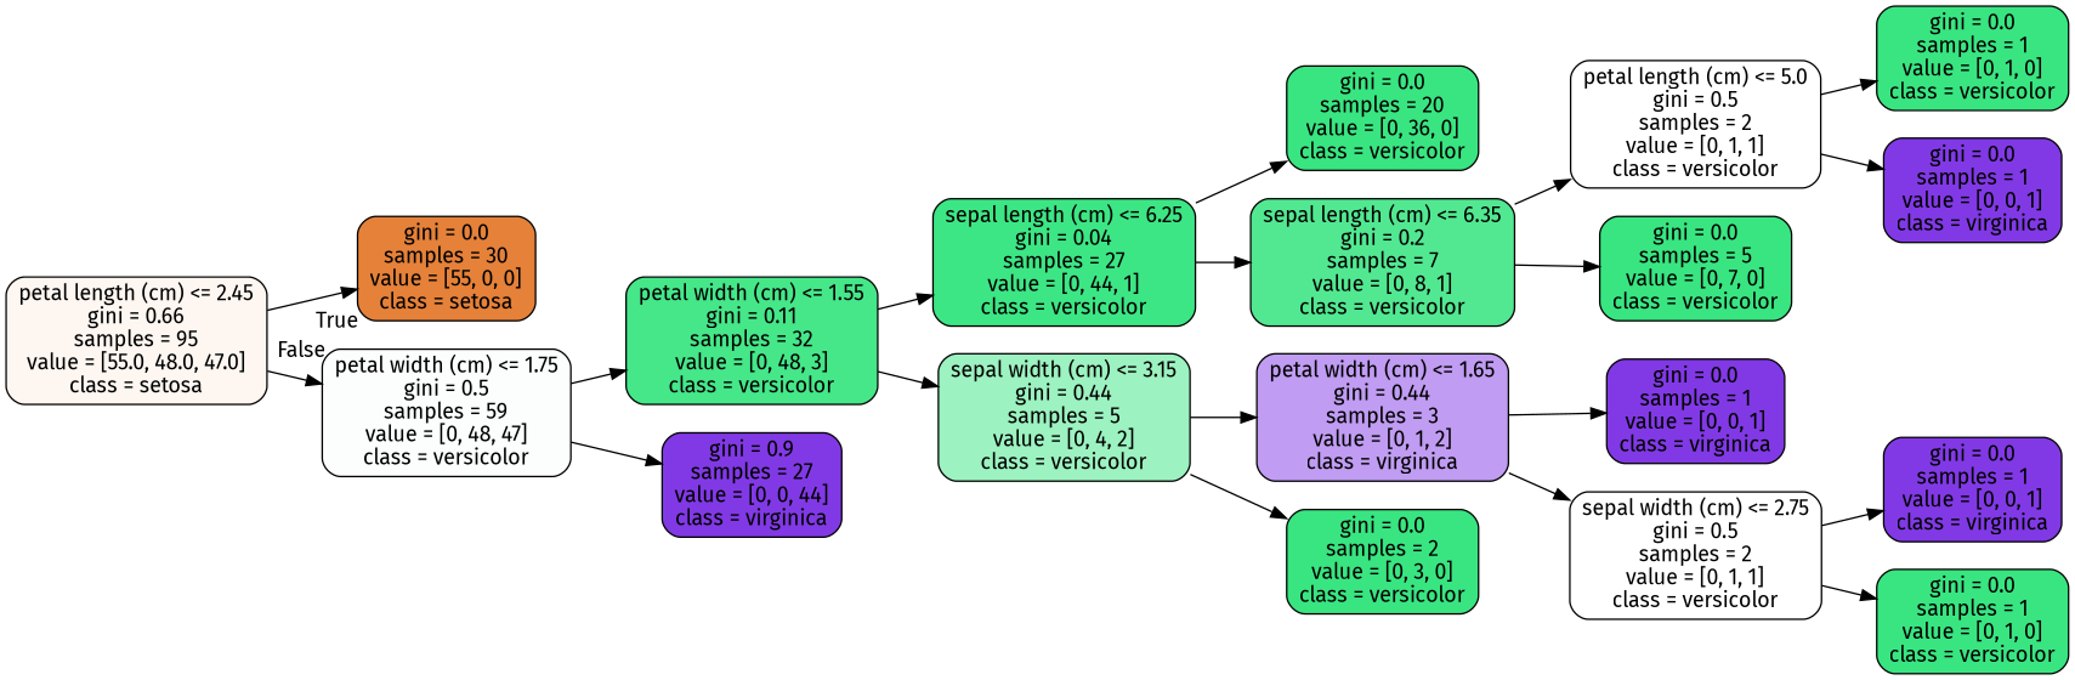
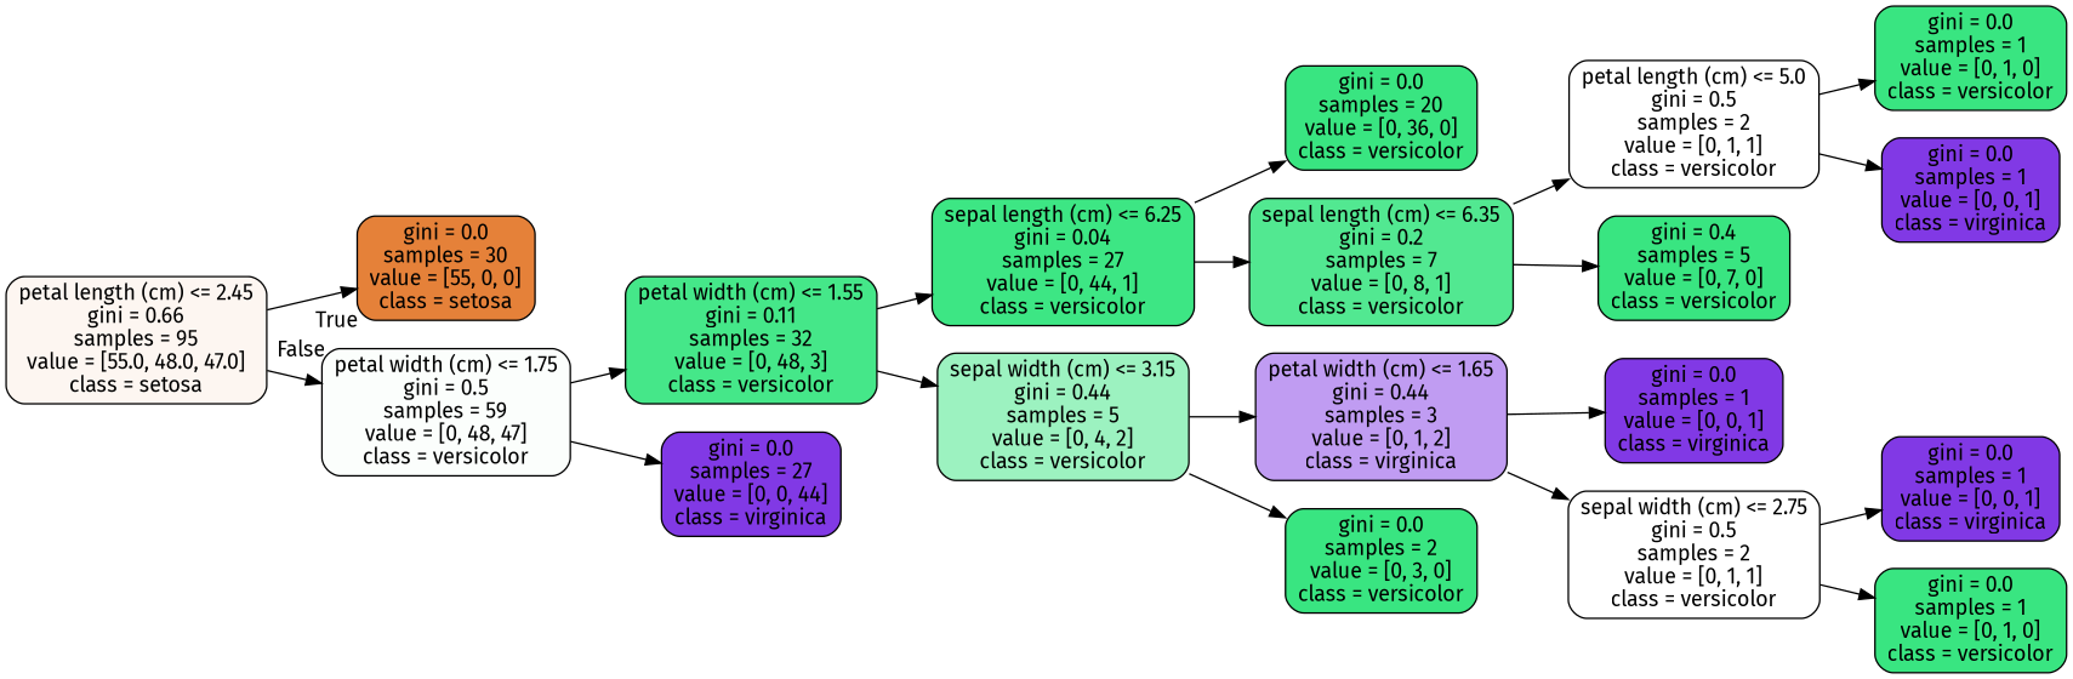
  digraph {
    fontname="Fira Sans"
    rankdir=LR
    node [color=black fillcolor="#39e581" fontname="Fira Sans" shape=box style="filled, rounded"]
    edge [fontname="Fira Sans"]
    n1 [fillcolor="#fdf6f1" label="petal length (cm) <= 2.45\ngini = 0.66\nsamples = 95\nvalue = [55.0, 48.0, 47.0]\nclass = setosa"]
    n2 [fillcolor="#e58139" label="gini = 0.0\nsamples = 30\nvalue = [55, 0, 0]\nclass = setosa"]
    n3 [fillcolor="#fbfefc" label="petal width (cm) <= 1.75\ngini = 0.5\nsamples = 59\nvalue = [0, 48, 47]\nclass = versicolor"]
    n4 [fillcolor="#45e789" label="petal width (cm) <= 1.55\ngini = 0.11\nsamples = 32\nvalue = [0, 48, 3]\nclass = versicolor"]
-   n5 [fillcolor="#8139e5" label="gini = 0.9\nsamples = 27\nvalue = [0, 0, 44]\nclass = virginica"]
+   n5 [fillcolor="#8139e5" label="gini = 0.0\nsamples = 27\nvalue = [0, 0, 44]\nclass = virginica"]
    n6 [fillcolor="#3de684" label="sepal length (cm) <= 6.25\ngini = 0.04\nsamples = 27\nvalue = [0, 44, 1]\nclass = versicolor"]
    n7 [fillcolor="#9cf2c0" label="sepal width (cm) <= 3.15\ngini = 0.44\nsamples = 5\nvalue = [0, 4, 2]\nclass = versicolor"]
    n8 [label="gini = 0.0\nsamples = 20\nvalue = [0, 36, 0]\nclass = versicolor"]
    n9 [fillcolor="#52e891" label="sepal length (cm) <= 6.35\ngini = 0.2\nsamples = 7\nvalue = [0, 8, 1]\nclass = versicolor"]
    n10 [fillcolor="#c09cf2" label="petal width (cm) <= 1.65\ngini = 0.44\nsamples = 3\nvalue = [0, 1, 2]\nclass = virginica"]
    n11 [label="gini = 0.0\nsamples = 2\nvalue = [0, 3, 0]\nclass = versicolor"]
    n12 [fillcolor="#ffffff" label="petal length (cm) <= 5.0\ngini = 0.5\nsamples = 2\nvalue = [0, 1, 1]\nclass = versicolor"]
-   n13 [label="gini = 0.0\nsamples = 5\nvalue = [0, 7, 0]\nclass = versicolor"]
+   n13 [label="gini = 0.4\nsamples = 5\nvalue = [0, 7, 0]\nclass = versicolor"]
    n14 [label="gini = 0.0\nsamples = 1\nvalue = [0, 1, 0]\nclass = versicolor"]
    n15 [fillcolor="#8139e5" label="gini = 0.0\nsamples = 1\nvalue = [0, 0, 1]\nclass = virginica"]
    n16 [fillcolor="#8139e5" label="gini = 0.0\nsamples = 1\nvalue = [0, 0, 1]\nclass = virginica"]
    n17 [fillcolor="#ffffff" label="sepal width (cm) <= 2.75\ngini = 0.5\nsamples = 2\nvalue = [0, 1, 1]\nclass = versicolor"]
    n18 [fillcolor="#8139e5" label="gini = 0.0\nsamples = 1\nvalue = [0, 0, 1]\nclass = virginica"]
    n19 [label="gini = 0.0\nsamples = 1\nvalue = [0, 1, 0]\nclass = versicolor"]
    n1 -> n2 [headlabel=True labelangle=45 labeldistance=2.5]
    n1 -> n3 [headlabel=False labelangle=-45 labeldistance=2.5]
    n3 -> n4
    n3 -> n5
    n4 -> n6
    n4 -> n7
    n6 -> n8
    n6 -> n9
    n7 -> n10
    n7 -> n11
    n9 -> n12
    n9 -> n13
    n10 -> n16
    n10 -> n17
    n12 -> n14
    n12 -> n15
    n17 -> n18
    n17 -> n19
  }
